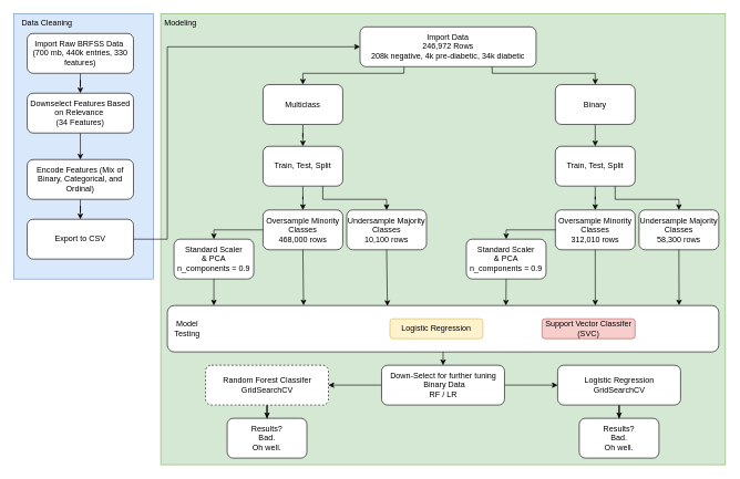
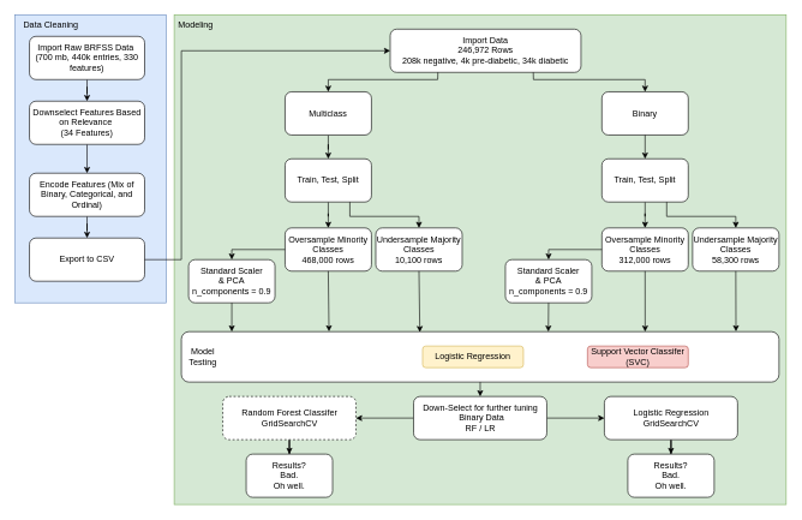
  <mxCell id="0" />
  <mxCell id="1" parent="0" />
  <mxCell id="2" value="" style="rounded=0;whiteSpace=wrap;html=1;fillColor=#d5e8d4;strokeColor=#82b366;movable=0;resizable=0;rotatable=0;deletable=0;editable=0;locked=1;connectable=0;" vertex="1" parent="1"><mxGeometry x="241" y="20" width="850" height="680" as="geometry" /></mxCell>
  <mxCell id="3" value="" style="rounded=0;whiteSpace=wrap;html=1;fillColor=#dae8fc;strokeColor=#6c8ebf;movable=1;resizable=1;rotatable=1;deletable=1;editable=1;locked=0;connectable=1;" vertex="1" parent="1"><mxGeometry x="20" y="20" width="210" height="400" as="geometry" /></mxCell>
  <mxCell id="4" value="Data Cleaning" style="text;html=1;strokeColor=none;fillColor=none;align=center;verticalAlign=middle;whiteSpace=wrap;rounded=0;" vertex="1" parent="1"><mxGeometry x="20" y="20" width="100" height="30" as="geometry" /></mxCell>
  <mxCell id="5" value="Modeling" style="text;html=1;strokeColor=none;fillColor=none;align=center;verticalAlign=middle;whiteSpace=wrap;rounded=0;" vertex="1" parent="1"><mxGeometry x="241" y="20" width="60" height="30" as="geometry" /></mxCell>
  <mxCell id="6" value="" style="edgeStyle=orthogonalEdgeStyle;rounded=0;orthogonalLoop=1;jettySize=auto;html=1;" edge="1" parent="1" source="7" target="9"><mxGeometry relative="1" as="geometry" /></mxCell>
  <mxCell id="7" value="Import Raw BRFSS Data&amp;nbsp;&lt;br&gt;(700 mb, 440k entries, 330 features)" style="rounded=1;whiteSpace=wrap;html=1;" vertex="1" parent="1"><mxGeometry x="40" y="50" width="160" height="60" as="geometry" /></mxCell>
  <mxCell id="8" value="" style="edgeStyle=orthogonalEdgeStyle;rounded=0;orthogonalLoop=1;jettySize=auto;html=1;" edge="1" parent="1" source="9" target="11"><mxGeometry relative="1" as="geometry" /></mxCell>
  <mxCell id="9" value="Downselect Features Based on Relevance&amp;nbsp;&lt;br&gt;(34 Features)" style="rounded=1;whiteSpace=wrap;html=1;" vertex="1" parent="1"><mxGeometry x="40" y="140" width="160" height="60" as="geometry" /></mxCell>
  <mxCell id="10" value="" style="edgeStyle=orthogonalEdgeStyle;rounded=0;orthogonalLoop=1;jettySize=auto;html=1;" edge="1" parent="1" source="11" target="12"><mxGeometry relative="1" as="geometry" /></mxCell>
  <mxCell id="11" value="Encode Features (Mix of Binary, Categorical, and Ordinal)" style="rounded=1;whiteSpace=wrap;html=1;" vertex="1" parent="1"><mxGeometry x="40" y="240" width="160" height="60" as="geometry" /></mxCell>
  <mxCell id="12" value="Export to CSV" style="rounded=1;whiteSpace=wrap;html=1;" vertex="1" parent="1"><mxGeometry x="40" y="330" width="160" height="60" as="geometry" /></mxCell>
  <mxCell id="13" value="" style="endArrow=classic;html=1;rounded=0;exitX=1;exitY=0.5;exitDx=0;exitDy=0;entryX=0;entryY=0.5;entryDx=0;entryDy=0;" edge="1" parent="1" source="12" target="14"><mxGeometry width="50" height="50" relative="1" as="geometry"><mxPoint x="601" y="250" as="sourcePoint" /><mxPoint x="291" y="70" as="targetPoint" /><Array as="points"><mxPoint x="251" y="360" /><mxPoint x="251" y="70" /></Array></mxGeometry></mxCell>
  <mxCell id="14" value="Import Data&lt;br&gt;246,972 Rows&lt;br&gt;208k negative, 4k pre-diabetic, 34k diabetic" style="rounded=1;whiteSpace=wrap;html=1;" vertex="1" parent="1"><mxGeometry x="541" y="40" width="265" height="60" as="geometry" /></mxCell>
  <mxCell id="15" value="" style="edgeStyle=orthogonalEdgeStyle;rounded=0;orthogonalLoop=1;jettySize=auto;html=1;" edge="1" parent="1" source="16" target="25"><mxGeometry relative="1" as="geometry" /></mxCell>
  <mxCell id="16" value="Multiclass" style="rounded=1;whiteSpace=wrap;html=1;" vertex="1" parent="1"><mxGeometry x="395" y="127" width="120" height="60" as="geometry" /></mxCell>
  <mxCell id="17" value="Binary" style="rounded=1;whiteSpace=wrap;html=1;" vertex="1" parent="1"><mxGeometry x="835" y="127" width="120" height="60" as="geometry" /></mxCell>
  <mxCell id="18" value="Oversample Minority Classes&lt;br&gt;468,000 rows" style="rounded=1;whiteSpace=wrap;html=1;" vertex="1" parent="1"><mxGeometry x="395" y="316" width="120" height="60" as="geometry" /></mxCell>
  <mxCell id="19" value="Undersample Majority Classes&lt;br&gt;10,100 rows" style="rounded=1;whiteSpace=wrap;html=1;" vertex="1" parent="1"><mxGeometry x="521" y="316" width="120" height="60" as="geometry" /></mxCell>
  <mxCell id="20" value="" style="edgeStyle=orthogonalEdgeStyle;rounded=0;orthogonalLoop=1;jettySize=auto;html=1;" edge="1" parent="1" source="21" target="22"><mxGeometry relative="1" as="geometry" /></mxCell>
  <mxCell id="21" value="Train, Test, Split" style="rounded=1;whiteSpace=wrap;html=1;" vertex="1" parent="1"><mxGeometry x="835" y="220" width="120" height="60" as="geometry" /></mxCell>
- <mxCell id="22" value="Oversample Minority Classes&lt;br style=&quot;border-color: var(--border-color);&quot;&gt;312,010 rows" style="rounded=1;whiteSpace=wrap;html=1;" vertex="1" parent="1"><mxGeometry x="835" y="316" width="120" height="60" as="geometry" /></mxCell>
+ <mxCell id="22" value="Oversample Minority Classes&lt;br style=&quot;border-color: var(--border-color);&quot;&gt;312,000 rows" style="rounded=1;whiteSpace=wrap;html=1;" vertex="1" parent="1"><mxGeometry x="835" y="316" width="120" height="60" as="geometry" /></mxCell>
  <mxCell id="23" value="Undersample Majority Classes&lt;br style=&quot;border-color: var(--border-color);&quot;&gt;58,300 rows" style="rounded=1;whiteSpace=wrap;html=1;" vertex="1" parent="1"><mxGeometry x="961" y="316" width="120" height="60" as="geometry" /></mxCell>
  <mxCell id="24" value="" style="edgeStyle=orthogonalEdgeStyle;rounded=0;orthogonalLoop=1;jettySize=auto;html=1;" edge="1" parent="1" source="25" target="18"><mxGeometry relative="1" as="geometry" /></mxCell>
  <mxCell id="25" value="Train, Test, Split" style="rounded=1;whiteSpace=wrap;html=1;" vertex="1" parent="1"><mxGeometry x="395" y="220" width="120" height="60" as="geometry" /></mxCell>
  <mxCell id="26" value="" style="endArrow=classic;html=1;rounded=0;exitX=0.5;exitY=1;exitDx=0;exitDy=0;" edge="1" parent="1" source="17" target="21"><mxGeometry width="50" height="50" relative="1" as="geometry"><mxPoint x="679" y="420" as="sourcePoint" /><mxPoint x="729" y="370" as="targetPoint" /></mxGeometry></mxCell>
  <mxCell id="27" value="Standard Scaler&lt;br&gt;&amp;amp; PCA&lt;br style=&quot;border-color: var(--border-color);&quot;&gt;n_components = 0.9" style="rounded=1;whiteSpace=wrap;html=1;" vertex="1" parent="1"><mxGeometry x="261" y="360" width="120" height="60" as="geometry" /></mxCell>
  <mxCell id="28" value="Standard Scaler&lt;br&gt;&amp;amp; PCA&lt;br&gt;n_components = 0.9" style="rounded=1;whiteSpace=wrap;html=1;" vertex="1" parent="1"><mxGeometry x="701" y="360" width="120" height="60" as="geometry" /></mxCell>
  <mxCell id="29" value="" style="endArrow=classic;html=1;rounded=0;exitX=0;exitY=0.5;exitDx=0;exitDy=0;entryX=0.5;entryY=0;entryDx=0;entryDy=0;" edge="1" parent="1" source="18" target="27"><mxGeometry width="50" height="50" relative="1" as="geometry"><mxPoint x="601" y="500" as="sourcePoint" /><mxPoint x="651" y="450" as="targetPoint" /><Array as="points"><mxPoint x="321" y="346" /></Array></mxGeometry></mxCell>
  <mxCell id="30" value="" style="endArrow=classic;html=1;rounded=0;exitX=0;exitY=0.5;exitDx=0;exitDy=0;entryX=0.5;entryY=0;entryDx=0;entryDy=0;" edge="1" parent="1" source="22" target="28"><mxGeometry width="50" height="50" relative="1" as="geometry"><mxPoint x="601" y="500" as="sourcePoint" /><mxPoint x="651" y="450" as="targetPoint" /><Array as="points"><mxPoint x="761" y="346" /></Array></mxGeometry></mxCell>
  <mxCell id="31" value="" style="endArrow=classic;html=1;rounded=0;exitX=0.75;exitY=1;exitDx=0;exitDy=0;entryX=0.5;entryY=0;entryDx=0;entryDy=0;" edge="1" parent="1" source="25" target="19"><mxGeometry width="50" height="50" relative="1" as="geometry"><mxPoint x="601" y="500" as="sourcePoint" /><mxPoint x="651" y="450" as="targetPoint" /><Array as="points"><mxPoint x="485" y="300" /><mxPoint x="581" y="300" /></Array></mxGeometry></mxCell>
  <mxCell id="32" value="" style="endArrow=classic;html=1;rounded=0;exitX=0.75;exitY=1;exitDx=0;exitDy=0;entryX=0.5;entryY=0;entryDx=0;entryDy=0;" edge="1" parent="1" source="21" target="23"><mxGeometry width="50" height="50" relative="1" as="geometry"><mxPoint x="601" y="500" as="sourcePoint" /><mxPoint x="651" y="450" as="targetPoint" /><Array as="points"><mxPoint x="925" y="300" /><mxPoint x="1021" y="300" /></Array></mxGeometry></mxCell>
  <mxCell id="33" value="" style="rounded=1;whiteSpace=wrap;html=1;" vertex="1" parent="1"><mxGeometry x="251" y="460" width="830" height="70" as="geometry" /></mxCell>
  <mxCell id="34" value="Model Testing" style="text;html=1;strokeColor=none;fillColor=none;align=center;verticalAlign=middle;whiteSpace=wrap;rounded=0;" vertex="1" parent="1"><mxGeometry x="251" y="480" width="60" height="30" as="geometry" /></mxCell>
  <mxCell id="35" value="" style="endArrow=classic;html=1;rounded=0;exitX=0.5;exitY=1;exitDx=0;exitDy=0;" edge="1" parent="1" source="27"><mxGeometry width="50" height="50" relative="1" as="geometry"><mxPoint x="341" y="510" as="sourcePoint" /><mxPoint x="321" y="460" as="targetPoint" /></mxGeometry></mxCell>
  <mxCell id="36" value="" style="endArrow=classic;html=1;rounded=0;exitX=0.5;exitY=1;exitDx=0;exitDy=0;entryX=0.247;entryY=-0.003;entryDx=0;entryDy=0;entryPerimeter=0;" edge="1" parent="1" source="18" target="33"><mxGeometry width="50" height="50" relative="1" as="geometry"><mxPoint x="441" y="480" as="sourcePoint" /><mxPoint x="491" y="430" as="targetPoint" /></mxGeometry></mxCell>
  <mxCell id="37" value="" style="endArrow=classic;html=1;rounded=0;exitX=0.5;exitY=1;exitDx=0;exitDy=0;entryX=0.399;entryY=0.01;entryDx=0;entryDy=0;entryPerimeter=0;" edge="1" parent="1" source="19" target="33"><mxGeometry width="50" height="50" relative="1" as="geometry"><mxPoint x="541" y="480" as="sourcePoint" /><mxPoint x="591" y="430" as="targetPoint" /></mxGeometry></mxCell>
  <mxCell id="38" value="" style="endArrow=classic;html=1;rounded=0;exitX=0.5;exitY=1;exitDx=0;exitDy=0;entryX=0.614;entryY=0.001;entryDx=0;entryDy=0;entryPerimeter=0;" edge="1" parent="1" source="28" target="33"><mxGeometry width="50" height="50" relative="1" as="geometry"><mxPoint x="781" y="470" as="sourcePoint" /><mxPoint x="831" y="420" as="targetPoint" /></mxGeometry></mxCell>
  <mxCell id="39" value="" style="endArrow=classic;html=1;rounded=0;exitX=0.5;exitY=1;exitDx=0;exitDy=0;entryX=0.776;entryY=0.001;entryDx=0;entryDy=0;entryPerimeter=0;" edge="1" parent="1" source="22" target="33"><mxGeometry width="50" height="50" relative="1" as="geometry"><mxPoint x="781" y="470" as="sourcePoint" /><mxPoint x="831" y="420" as="targetPoint" /></mxGeometry></mxCell>
  <mxCell id="40" value="" style="endArrow=classic;html=1;rounded=0;exitX=0.5;exitY=1;exitDx=0;exitDy=0;entryX=0.928;entryY=-0.004;entryDx=0;entryDy=0;entryPerimeter=0;" edge="1" parent="1" source="23" target="33"><mxGeometry width="50" height="50" relative="1" as="geometry"><mxPoint x="851" y="470" as="sourcePoint" /><mxPoint x="901" y="420" as="targetPoint" /></mxGeometry></mxCell>
  <mxCell id="41" value="Logistic Regression" style="rounded=1;whiteSpace=wrap;html=1;fillColor=#fff2cc;strokeColor=#d6b656;" vertex="1" parent="1"><mxGeometry x="586" y="480" width="140" height="30" as="geometry" /></mxCell>
  <mxCell id="42" value="Support Vector Classifer (SVC)" style="rounded=1;whiteSpace=wrap;html=1;fillColor=#f8cecc;strokeColor=#b85450;" vertex="1" parent="1"><mxGeometry x="815" y="480" width="140" height="30" as="geometry" /></mxCell>
  <mxCell id="43" value="" style="edgeStyle=orthogonalEdgeStyle;rounded=0;orthogonalLoop=1;jettySize=auto;html=1;" edge="1" parent="1" source="45" target="48"><mxGeometry relative="1" as="geometry" /></mxCell>
  <mxCell id="44" value="" style="edgeStyle=orthogonalEdgeStyle;rounded=0;orthogonalLoop=1;jettySize=auto;html=1;" edge="1" parent="1" source="45" target="50"><mxGeometry relative="1" as="geometry" /></mxCell>
  <mxCell id="45" value="Down-Select&amp;nbsp;for further tuning&lt;br&gt;&amp;nbsp;Binary Data&lt;br&gt;RF / LR" style="rounded=1;whiteSpace=wrap;html=1;" vertex="1" parent="1"><mxGeometry x="573.5" y="550" width="185" height="60" as="geometry" /></mxCell>
  <mxCell id="46" value="" style="endArrow=classic;html=1;rounded=0;exitX=0.5;exitY=1;exitDx=0;exitDy=0;" edge="1" parent="1" source="33" target="45"><mxGeometry width="50" height="50" relative="1" as="geometry"><mxPoint x="661" y="520" as="sourcePoint" /><mxPoint x="711" y="470" as="targetPoint" /></mxGeometry></mxCell>
  <mxCell id="47" value="" style="edgeStyle=orthogonalEdgeStyle;rounded=0;orthogonalLoop=1;jettySize=auto;html=1;" edge="1" parent="1" source="48" target="52"><mxGeometry relative="1" as="geometry" /></mxCell>
  <mxCell id="48" value="Logistic Regression&lt;br&gt;GridSearchCV" style="rounded=1;whiteSpace=wrap;html=1;" vertex="1" parent="1"><mxGeometry x="838.5" y="550" width="185" height="60" as="geometry" /></mxCell>
  <mxCell id="49" value="" style="edgeStyle=orthogonalEdgeStyle;rounded=0;orthogonalLoop=1;jettySize=auto;html=1;" edge="1" parent="1" source="50" target="51"><mxGeometry relative="1" as="geometry" /></mxCell>
  <mxCell id="50" value="Random Forest Classifer&lt;br&gt;GridSearchCV" style="rounded=1;whiteSpace=wrap;html=1;dashed=1;" vertex="1" parent="1"><mxGeometry x="308.5" y="550" width="185" height="60" as="geometry" /></mxCell>
  <mxCell id="51" value="Results?&lt;br&gt;Bad.&lt;br&gt;Oh well." style="whiteSpace=wrap;html=1;rounded=1;" vertex="1" parent="1"><mxGeometry x="341" y="630" width="120" height="60" as="geometry" /></mxCell>
  <mxCell id="52" value="Results?&lt;br&gt;Bad.&lt;br&gt;Oh well." style="whiteSpace=wrap;html=1;rounded=1;" vertex="1" parent="1"><mxGeometry x="871" y="630" width="120" height="60" as="geometry" /></mxCell>
  <mxCell id="53" value="" style="endArrow=classic;html=1;rounded=0;exitX=0.75;exitY=1;exitDx=0;exitDy=0;entryX=0.5;entryY=0;entryDx=0;entryDy=0;" edge="1" parent="1" source="14" target="17"><mxGeometry width="50" height="50" relative="1" as="geometry"><mxPoint x="541" y="470" as="sourcePoint" /><mxPoint x="591" y="420" as="targetPoint" /><Array as="points"><mxPoint x="740" y="110" /><mxPoint x="895" y="110" /></Array></mxGeometry></mxCell>
  <mxCell id="54" value="" style="endArrow=classic;html=1;rounded=0;exitX=0.25;exitY=1;exitDx=0;exitDy=0;entryX=0.5;entryY=0;entryDx=0;entryDy=0;" edge="1" parent="1" source="14" target="16"><mxGeometry width="50" height="50" relative="1" as="geometry"><mxPoint x="621" y="180" as="sourcePoint" /><mxPoint x="671" y="130" as="targetPoint" /><Array as="points"><mxPoint x="607" y="110" /><mxPoint x="455" y="110" /></Array></mxGeometry></mxCell>
